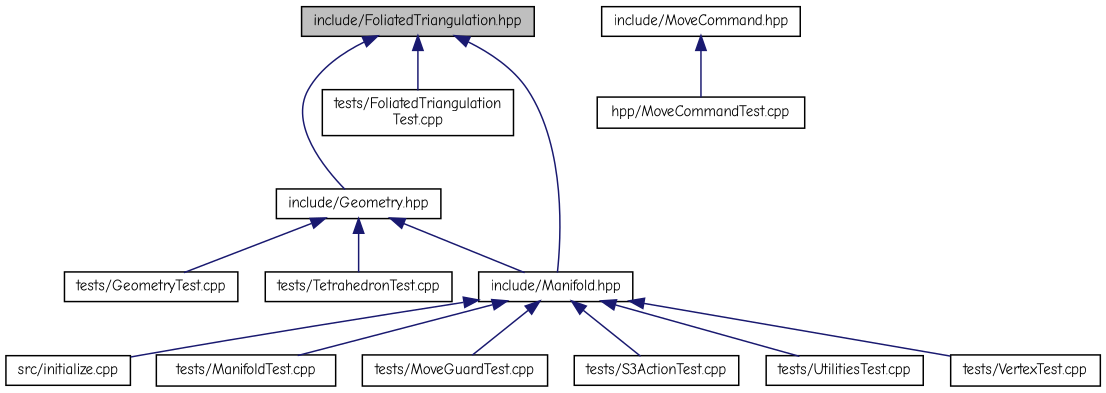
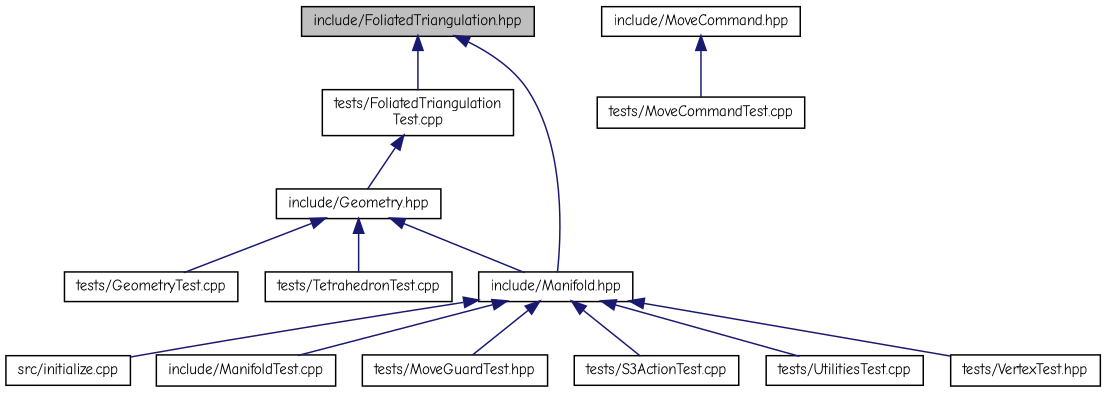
  digraph {
    fontname="Comic Neue"
    node [color=black fillcolor=white fontname="Comic Neue" fontsize=10 shape=record style=filled]
    edge [color=midnightblue dir=back fontname="Comic Neue" fontsize=10 labelfontname=Helvetica labelfontsize=10 style=solid]
    n1 [fillcolor=grey75 fontcolor=black height=0.2 label="include/FoliatedTriangulation.hpp" width=0.4]
    n2 [height=0.2 label="include/Geometry.hpp" width=0.4]
    n3 [height=0.2 label="include/Manifold.hpp" width=0.4]
    n4 [height=0.2 label="tests/FoliatedTriangulation\lTest.cpp" width=0.4]
    n5 [height=0.2 label="tests/GeometryTest.cpp" width=0.4]
    n6 [height=0.2 label="tests/TetrahedronTest.cpp" width=0.4]
    n7 [height=0.2 label="src/initialize.cpp" width=0.4]
-   n8 [height=0.2 label="tests/ManifoldTest.cpp" width=0.4]
-   n9 [height=0.2 label="tests/MoveGuardTest.cpp" width=0.4]
+   n8 [height=0.2 label="include/ManifoldTest.cpp" width=0.4]
+   n9 [height=0.2 label="tests/MoveGuardTest.hpp" width=0.4]
    n10 [height=0.2 label="tests/S3ActionTest.cpp" width=0.4]
    n11 [height=0.2 label="tests/UtilitiesTest.cpp" width=0.4]
-   n12 [height=0.2 label="tests/VertexTest.cpp" width=0.4]
+   n12 [height=0.2 label="tests/VertexTest.hpp" width=0.4]
    n13 [height=0.2 label="include/MoveCommand.hpp" width=0.4]
-   n14 [height=0.2 label="hpp/MoveCommandTest.cpp" width=0.4]
-   n1 -> n2
+   n14 [height=0.2 label="tests/MoveCommandTest.cpp" width=0.4]
+   n4 -> n2
    n1 -> n3
    n1 -> n4
    n2 -> n3
    n2 -> n5
    n2 -> n6
    n3 -> n7
    n3 -> n8
    n3 -> n9
    n3 -> n10
    n3 -> n11
    n3 -> n12
    n13 -> n14
  }
